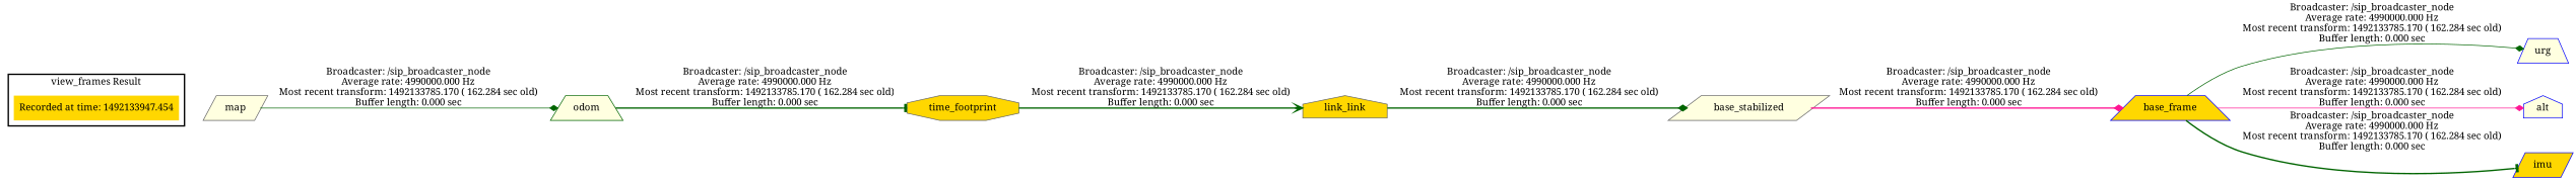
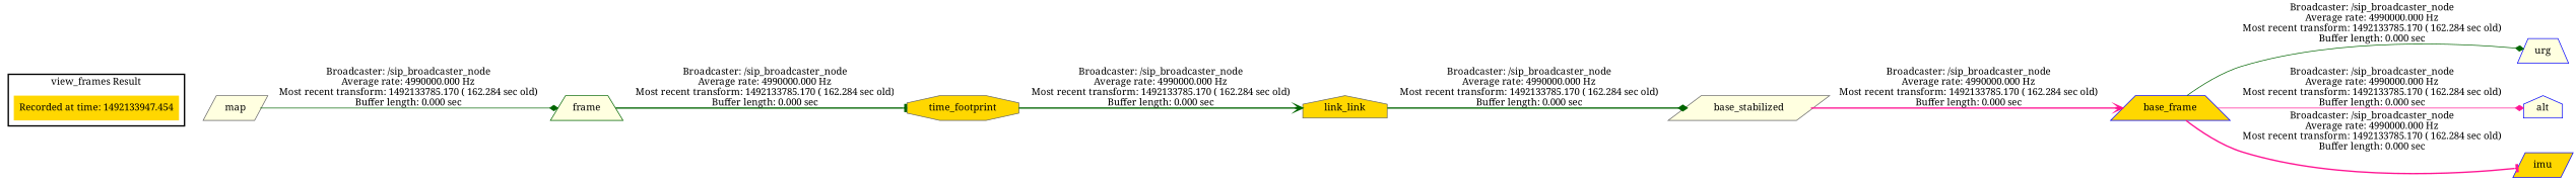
  digraph {
    fontname="Noto Serif"
    rankdir=LR
    node [color=gray40 fillcolor=gold fontname="Noto Serif" shape=parallelogram style=filled]
    edge [fontname="Noto Serif" style=bold arrowhead=diamond color=darkgreen]
    "Recorded at time: 1492133947.454" [color=darkgreen shape=plaintext]
    map [fillcolor=lightyellow]
-   odom [color=darkgreen fillcolor=lightyellow shape=trapezium]
+   odom [color=darkgreen fillcolor=lightyellow shape=trapezium label=frame]
    n4 [label=time_footprint shape=octagon]
    n5 [label=link_link shape=house]
    base_stabilized [fillcolor=lightyellow]
    base_frame [color=blue shape=trapezium]
    urg [color=blue fillcolor=lightyellow shape=trapezium]
    alt [color=blue fillcolor=lightyellow shape=house]
    imu [color=blue]
    subgraph cluster_1 {
      color=black
      label="view_frames Result"
      style=bold
      "Recorded at time: 1492133947.454"
    }
    "Recorded at time: 1492133947.454" -> map [style=invis arrowhead="" color=""]
    map -> odom [label="Broadcaster: /sip_broadcaster_node\nAverage rate: 4990000.000 Hz\nMost recent transform: 1492133785.170 ( 162.284 sec old)\nBuffer length: 0.000 sec\n" style=solid]
    odom -> n4 [arrowhead=tee label="Broadcaster: /sip_broadcaster_node\nAverage rate: 4990000.000 Hz\nMost recent transform: 1492133785.170 ( 162.284 sec old)\nBuffer length: 0.000 sec\n"]
    n4 -> n5 [arrowhead=vee label="Broadcaster: /sip_broadcaster_node\nAverage rate: 4990000.000 Hz\nMost recent transform: 1492133785.170 ( 162.284 sec old)\nBuffer length: 0.000 sec\n"]
    n5 -> base_stabilized [label="Broadcaster: /sip_broadcaster_node\nAverage rate: 4990000.000 Hz\nMost recent transform: 1492133785.170 ( 162.284 sec old)\nBuffer length: 0.000 sec\n"]
-   base_stabilized -> base_frame [color=deeppink label="Broadcaster: /sip_broadcaster_node\nAverage rate: 4990000.000 Hz\nMost recent transform: 1492133785.170 ( 162.284 sec old)\nBuffer length: 0.000 sec\n"]
+   base_stabilized -> base_frame [arrowhead=vee color=deeppink label="Broadcaster: /sip_broadcaster_node\nAverage rate: 4990000.000 Hz\nMost recent transform: 1492133785.170 ( 162.284 sec old)\nBuffer length: 0.000 sec\n"]
    base_frame -> urg [label="Broadcaster: /sip_broadcaster_node\nAverage rate: 4990000.000 Hz\nMost recent transform: 1492133785.170 ( 162.284 sec old)\nBuffer length: 0.000 sec\n" style=solid]
    base_frame -> alt [color=deeppink label="Broadcaster: /sip_broadcaster_node\nAverage rate: 4990000.000 Hz\nMost recent transform: 1492133785.170 ( 162.284 sec old)\nBuffer length: 0.000 sec\n" style=solid]
-   base_frame -> imu [arrowhead=tee label="Broadcaster: /sip_broadcaster_node\nAverage rate: 4990000.000 Hz\nMost recent transform: 1492133785.170 ( 162.284 sec old)\nBuffer length: 0.000 sec\n"]
+   base_frame -> imu [arrowhead=tee color=deeppink label="Broadcaster: /sip_broadcaster_node\nAverage rate: 4990000.000 Hz\nMost recent transform: 1492133785.170 ( 162.284 sec old)\nBuffer length: 0.000 sec\n"]
  }
